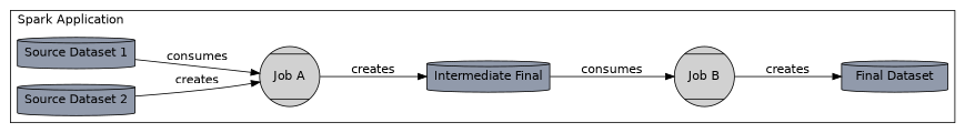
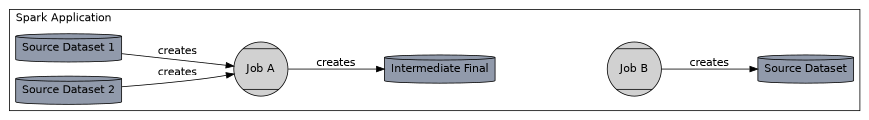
  digraph {
    fontname="DejaVu Sans"
    newrank=true
    rankdir=LR
    ranksep=1
    node [fillcolor="#919aab" fontname="DejaVu Sans" shape=cylinder style=filled]
    edge [fontname="DejaVu Sans"]
    n1 [label="Source Dataset 1" rank=1]
    n2 [fillcolor="#d1d1d1" label="Job A" shape=Mcircle]
    n3 [label="Source Dataset 2" rank=1]
    n4 [label="Intermediate Final"]
    n5 [fillcolor="#d1d1d1" label="Job B" shape=Mcircle]
-   n6 [label="Final Dataset"]
+   n6 [label="Source Dataset"]
    subgraph cluster_1 {
      label="Spark Application"
      labeljust=l
      shape=folder
      n1
      n2
      n3
      n4
      n5
      n6
    }
-   n1 -> n2 [label=consumes]
+   n1 -> n2 [label=creates]
    n2 -> n4 [label=creates]
    n3 -> n2 [label=creates]
-   n4 -> n5 [label=consumes]
    n5 -> n6 [label=creates]
  }
